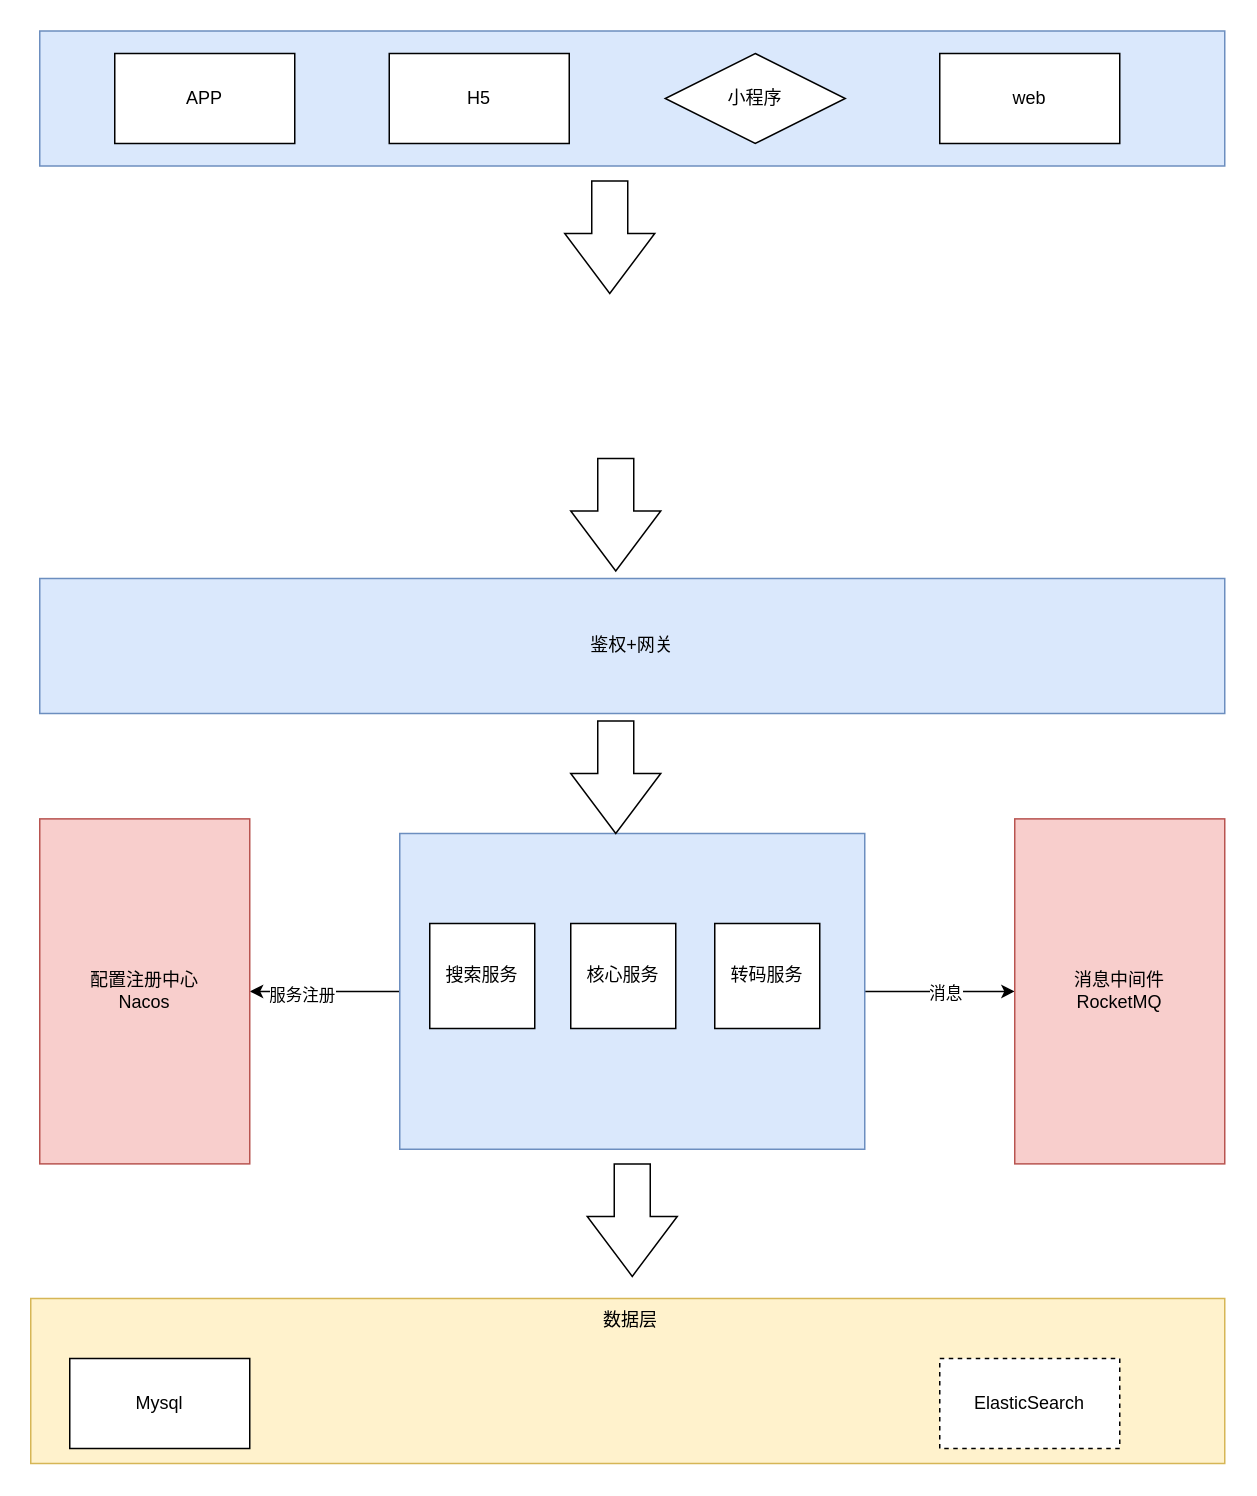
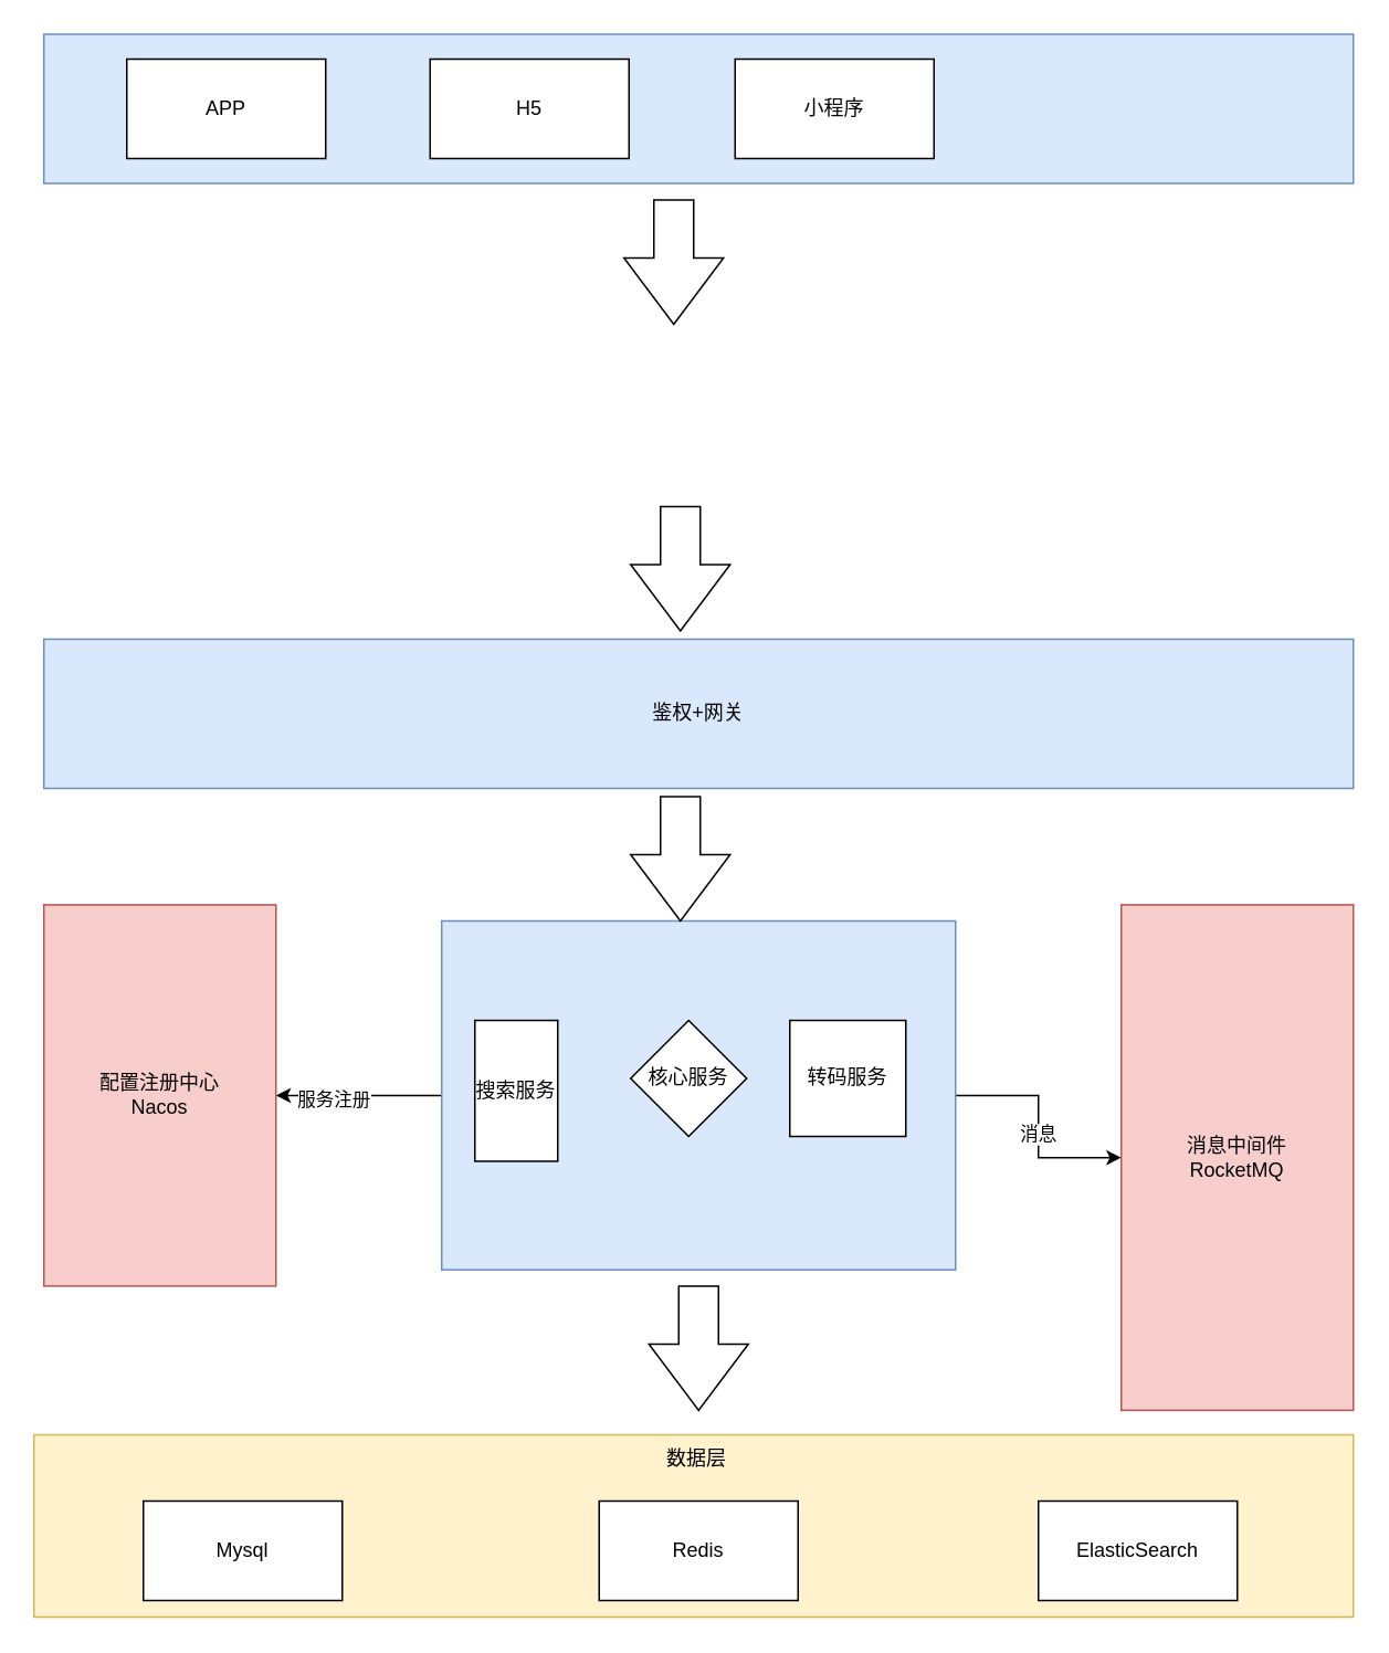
  <mxCell id="0" />
  <mxCell id="1" parent="0" />
  <mxCell id="2" value="" style="rounded=0;whiteSpace=wrap;html=1;fillColor=#dae8fc;strokeColor=#6c8ebf;" vertex="1" parent="1"><mxGeometry x="26" y="20" width="790" height="90" as="geometry" /></mxCell>
  <mxCell id="3" value="APP" style="rounded=0;whiteSpace=wrap;html=1;" vertex="1" parent="1"><mxGeometry x="76" y="35" width="120" height="60" as="geometry" /></mxCell>
  <mxCell id="4" value="H5" style="rounded=0;whiteSpace=wrap;html=1;" vertex="1" parent="1"><mxGeometry x="259" y="35" width="120" height="60" as="geometry" /></mxCell>
- <mxCell id="5" value="小程序" style="rhombus;whiteSpace=wrap;html=1;" vertex="1" parent="1"><mxGeometry x="443" y="35" width="120" height="60" as="geometry" /></mxCell>
- <mxCell id="6" value="web" style="rounded=0;whiteSpace=wrap;html=1;" vertex="1" parent="1"><mxGeometry x="626" y="35" width="120" height="60" as="geometry" /></mxCell>
+ <mxCell id="5" value="小程序" style="rounded=0;whiteSpace=wrap;html=1;" vertex="1" parent="1"><mxGeometry x="443" y="35" width="120" height="60" as="geometry" /></mxCell>
  <mxCell id="7" value="" style="html=1;shadow=0;dashed=0;align=center;verticalAlign=middle;shape=mxgraph.arrows2.arrow;dy=0.6;dx=40;direction=south;notch=0;" vertex="1" parent="1"><mxGeometry x="376" y="120" width="60" height="75" as="geometry" /></mxCell>
  <mxCell id="8" value="鉴权+网关" style="rounded=0;whiteSpace=wrap;html=1;fillColor=#dae8fc;strokeColor=#6c8ebf;" vertex="1" parent="1"><mxGeometry x="26" y="385" width="790" height="90" as="geometry" /></mxCell>
  <mxCell id="9" value="" style="edgeStyle=orthogonalEdgeStyle;rounded=0;orthogonalLoop=1;jettySize=auto;html=1;" edge="1" parent="1" source="13" target="19"><mxGeometry relative="1" as="geometry" /></mxCell>
  <mxCell id="10" value="服务注册" style="edgeLabel;html=1;align=center;verticalAlign=middle;resizable=0;points=[];" vertex="1" connectable="0" parent="9"><mxGeometry x="0.318" y="2" relative="1" as="geometry"><mxPoint as="offset" /></mxGeometry></mxCell>
  <mxCell id="11" value="" style="edgeStyle=orthogonalEdgeStyle;rounded=0;orthogonalLoop=1;jettySize=auto;html=1;" edge="1" parent="1" source="13" target="18"><mxGeometry relative="1" as="geometry" /></mxCell>
  <mxCell id="12" value="消息" style="edgeLabel;html=1;align=center;verticalAlign=middle;resizable=0;points=[];" vertex="1" connectable="0" parent="11"><mxGeometry x="0.06" y="-1" relative="1" as="geometry"><mxPoint as="offset" /></mxGeometry></mxCell>
  <mxCell id="13" value="" style="rounded=0;whiteSpace=wrap;html=1;fillColor=#dae8fc;strokeColor=#6c8ebf;" vertex="1" parent="1"><mxGeometry x="266" y="555" width="310" height="210.5" as="geometry" /></mxCell>
- <mxCell id="14" value="核心服务" style="whiteSpace=wrap;html=1;aspect=fixed;" vertex="1" parent="1"><mxGeometry x="380" y="615" width="70" height="70" as="geometry" /></mxCell>
- <mxCell id="15" value="搜索服务" style="whiteSpace=wrap;html=1;aspect=fixed;" vertex="1" parent="1"><mxGeometry x="286" y="615" width="70" height="70" as="geometry" /></mxCell>
+ <mxCell id="14" value="核心服务" style="rhombus;whiteSpace=wrap;html=1;aspect=fixed;" vertex="1" parent="1"><mxGeometry x="380" y="615" width="70" height="70" as="geometry" /></mxCell>
+ <mxCell id="15" value="搜索服务" style="whiteSpace=wrap;html=1;aspect=fixed;" vertex="1" parent="1"><mxGeometry x="286" y="615" width="50" height="85" as="geometry" /></mxCell>
  <mxCell id="16" value="转码服务" style="whiteSpace=wrap;html=1;aspect=fixed;" vertex="1" parent="1"><mxGeometry x="476" y="615" width="70" height="70" as="geometry" /></mxCell>
  <mxCell id="17" style="edgeStyle=orthogonalEdgeStyle;rounded=0;orthogonalLoop=1;jettySize=auto;html=1;exitX=0.5;exitY=1;exitDx=0;exitDy=0;" edge="1" parent="1" source="13" target="13"><mxGeometry relative="1" as="geometry" /></mxCell>
- <mxCell id="18" value="消息中间件&lt;br&gt;RocketMQ" style="rounded=0;whiteSpace=wrap;html=1;fillColor=#f8cecc;strokeColor=#b85450;" vertex="1" parent="1"><mxGeometry x="676" y="545.25" width="140" height="230" as="geometry" /></mxCell>
+ <mxCell id="18" value="消息中间件&lt;br&gt;RocketMQ" style="rounded=0;whiteSpace=wrap;html=1;fillColor=#f8cecc;strokeColor=#b85450;" vertex="1" parent="1"><mxGeometry x="676" y="545.25" width="140" height="305" as="geometry" /></mxCell>
  <mxCell id="19" value="配置注册中心&lt;br&gt;Nacos" style="rounded=0;whiteSpace=wrap;html=1;fillColor=#f8cecc;strokeColor=#b85450;" vertex="1" parent="1"><mxGeometry x="26" y="545.25" width="140" height="230" as="geometry" /></mxCell>
  <mxCell id="20" value="" style="html=1;shadow=0;dashed=0;align=center;verticalAlign=middle;shape=mxgraph.arrows2.arrow;dy=0.6;dx=40;direction=south;notch=0;" vertex="1" parent="1"><mxGeometry x="380" y="305" width="60" height="75" as="geometry" /></mxCell>
  <mxCell id="21" value="" style="html=1;shadow=0;dashed=0;align=center;verticalAlign=middle;shape=mxgraph.arrows2.arrow;dy=0.6;dx=40;direction=south;notch=0;" vertex="1" parent="1"><mxGeometry x="380" y="480" width="60" height="75" as="geometry" /></mxCell>
  <mxCell id="22" value="" style="rounded=0;whiteSpace=wrap;html=1;fillColor=#fff2cc;strokeColor=#d6b656;" vertex="1" parent="1"><mxGeometry x="20" y="865" width="796" height="110" as="geometry" /></mxCell>
- <mxCell id="23" value="Mysql" style="rounded=0;whiteSpace=wrap;html=1;" vertex="1" parent="1"><mxGeometry x="46" y="905" width="120" height="60" as="geometry" /></mxCell>
- <mxCell id="25" value="ElasticSearch" style="rounded=0;whiteSpace=wrap;html=1;dashed=1;" vertex="1" parent="1"><mxGeometry x="626" y="905" width="120" height="60" as="geometry" /></mxCell>
+ <mxCell id="23" value="Mysql" style="rounded=0;whiteSpace=wrap;html=1;" vertex="1" parent="1"><mxGeometry x="86" y="905" width="120" height="60" as="geometry" /></mxCell>
+ <mxCell id="24" value="Redis" style="rounded=0;whiteSpace=wrap;html=1;" vertex="1" parent="1"><mxGeometry x="361" y="905" width="120" height="60" as="geometry" /></mxCell>
+ <mxCell id="25" value="ElasticSearch" style="rounded=0;whiteSpace=wrap;html=1;" vertex="1" parent="1"><mxGeometry x="626" y="905" width="120" height="60" as="geometry" /></mxCell>
  <mxCell id="26" value="" style="html=1;shadow=0;dashed=0;align=center;verticalAlign=middle;shape=mxgraph.arrows2.arrow;dy=0.6;dx=40;direction=south;notch=0;" vertex="1" parent="1"><mxGeometry x="391" y="775.25" width="60" height="75" as="geometry" /></mxCell>
  <mxCell id="27" value="数据层" style="text;html=1;strokeColor=none;fillColor=none;align=center;verticalAlign=middle;whiteSpace=wrap;rounded=0;" vertex="1" parent="1"><mxGeometry x="390" y="865" width="60" height="30" as="geometry" /></mxCell>
